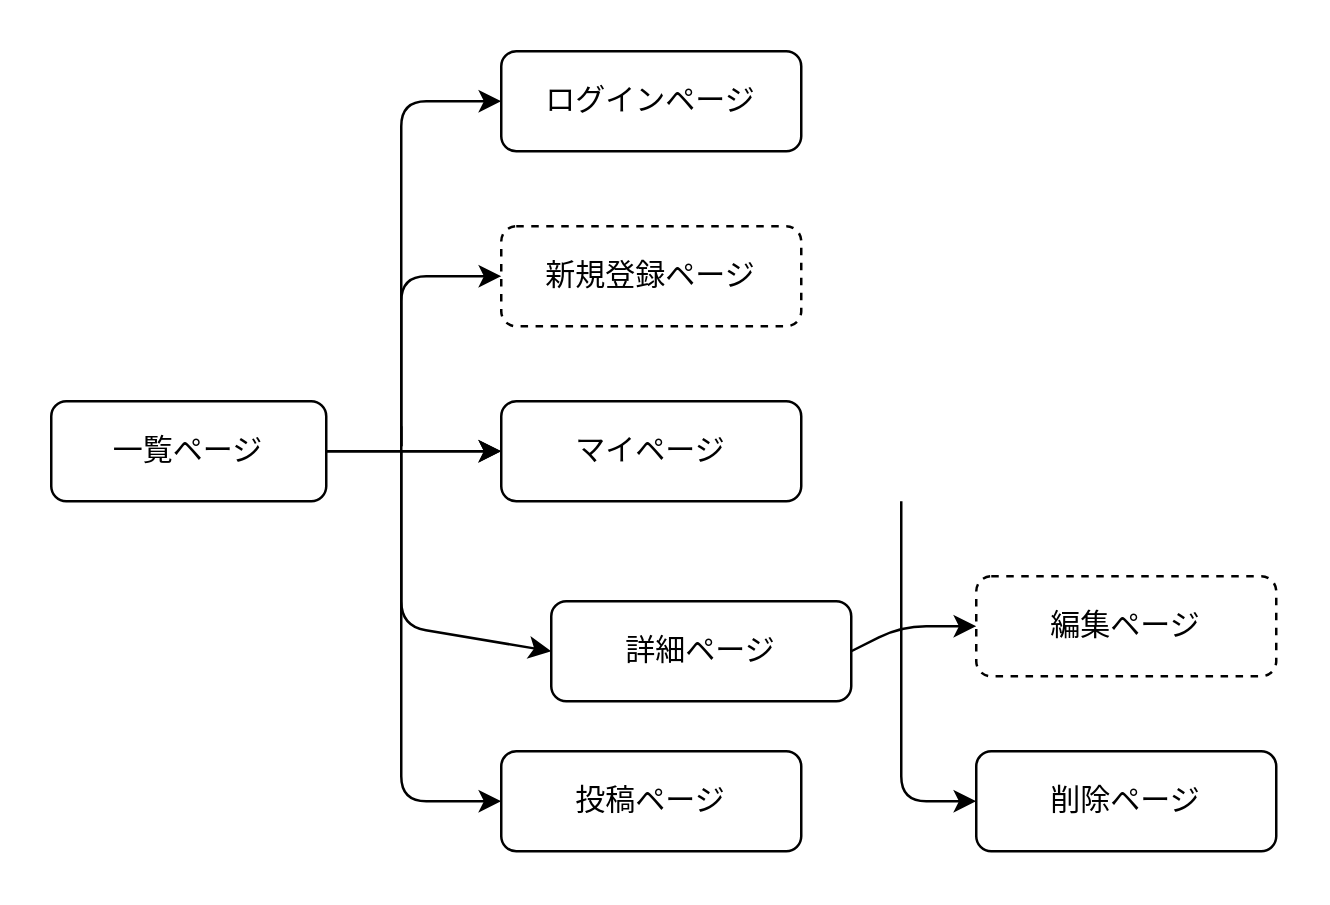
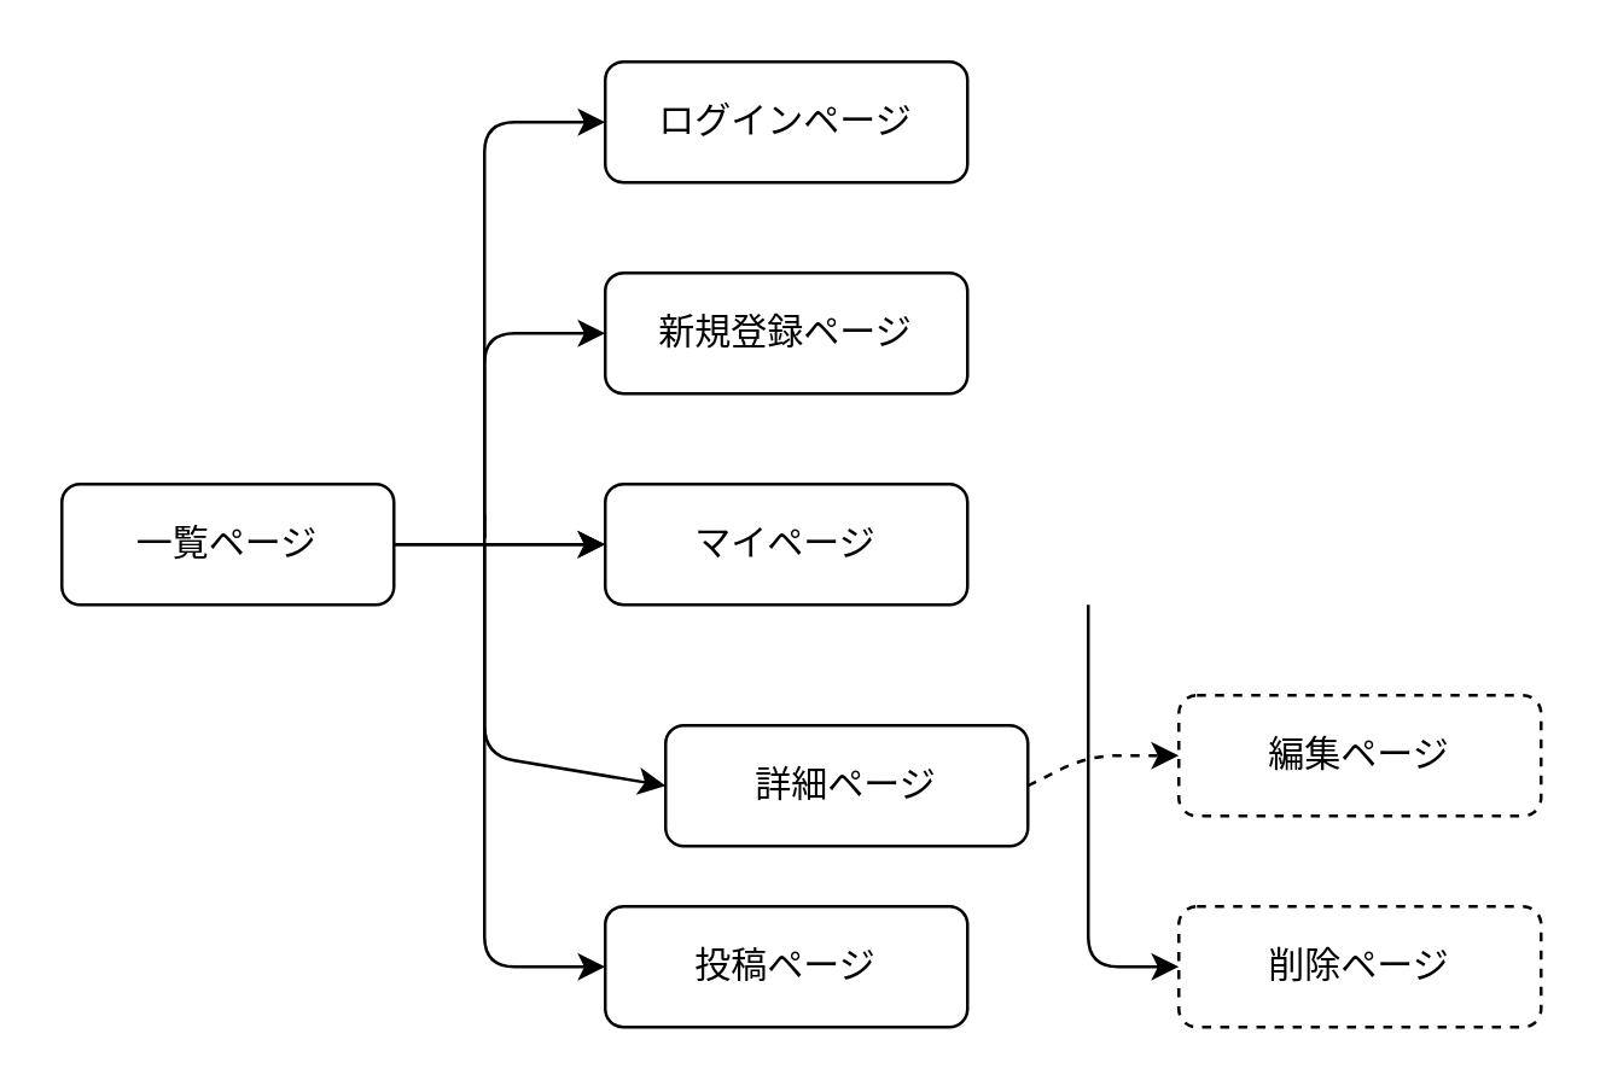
  <mxCell id="0" />
  <mxCell id="1" parent="0" />
  <mxCell id="2" value="" style="edgeStyle=none;html=1;" edge="1" parent="1" source="4" target="5"><mxGeometry relative="1" as="geometry"><Array as="points" /></mxGeometry></mxCell>
  <mxCell id="3" value="" style="edgeStyle=none;html=1;" edge="1" parent="1" source="4" target="5"><mxGeometry relative="1" as="geometry"><Array as="points"><mxPoint x="170" y="180" /></Array></mxGeometry></mxCell>
  <mxCell id="4" value="一覧ページ" style="rounded=1;whiteSpace=wrap;html=1;" vertex="1" parent="1"><mxGeometry x="20" y="160" width="110" height="40" as="geometry" /></mxCell>
  <mxCell id="5" value="マイページ" style="rounded=1;whiteSpace=wrap;html=1;" vertex="1" parent="1"><mxGeometry x="200" y="160" width="120" height="40" as="geometry" /></mxCell>
- <mxCell id="6" value="新規登録ページ" style="rounded=1;whiteSpace=wrap;html=1;dashed=1;" vertex="1" parent="1"><mxGeometry x="200" y="90" width="120" height="40" as="geometry" /></mxCell>
+ <mxCell id="6" value="新規登録ページ" style="rounded=1;whiteSpace=wrap;html=1;" vertex="1" parent="1"><mxGeometry x="200" y="90" width="120" height="40" as="geometry" /></mxCell>
  <mxCell id="7" value="ログインページ" style="rounded=1;whiteSpace=wrap;html=1;" vertex="1" parent="1"><mxGeometry x="200" y="20" width="120" height="40" as="geometry" /></mxCell>
  <mxCell id="8" value="詳細ページ" style="rounded=1;whiteSpace=wrap;html=1;" vertex="1" parent="1"><mxGeometry x="220" y="240" width="120" height="40" as="geometry" /></mxCell>
  <mxCell id="9" value="投稿ページ" style="rounded=1;whiteSpace=wrap;html=1;" vertex="1" parent="1"><mxGeometry x="200" y="300" width="120" height="40" as="geometry" /></mxCell>
  <mxCell id="10" value="" style="edgeStyle=none;html=1;" edge="1" parent="1" target="7"><mxGeometry relative="1" as="geometry"><mxPoint x="160" y="178" as="sourcePoint" /><Array as="points"><mxPoint x="160" y="40" /></Array></mxGeometry></mxCell>
  <mxCell id="11" value="" style="edgeStyle=none;html=1;entryX=0;entryY=0.5;entryDx=0;entryDy=0;" edge="1" parent="1" target="6"><mxGeometry relative="1" as="geometry"><mxPoint x="160" y="178" as="sourcePoint" /><Array as="points"><mxPoint x="160" y="110" /></Array></mxGeometry></mxCell>
  <mxCell id="12" value="" style="edgeStyle=none;html=1;entryX=0;entryY=0.5;entryDx=0;entryDy=0;" edge="1" parent="1" target="9"><mxGeometry relative="1" as="geometry"><mxPoint x="160" y="170" as="sourcePoint" /><mxPoint x="190" y="240" as="targetPoint" /><Array as="points"><mxPoint x="160" y="320" /></Array></mxGeometry></mxCell>
  <mxCell id="13" value="" style="edgeStyle=none;html=1;entryX=0;entryY=0.5;entryDx=0;entryDy=0;" edge="1" parent="1" target="8"><mxGeometry relative="1" as="geometry"><mxPoint x="160" y="180" as="sourcePoint" /><mxPoint x="210" y="330" as="targetPoint" /><Array as="points"><mxPoint x="160" y="250" /></Array></mxGeometry></mxCell>
- <mxCell id="14" value="" style="edgeStyle=none;html=1;exitX=1;exitY=0.5;exitDx=0;exitDy=0;entryX=0;entryY=0.5;entryDx=0;entryDy=0;" edge="1" parent="1" source="8" target="15"><mxGeometry relative="1" as="geometry"><mxPoint x="330" y="360" as="targetPoint" /><Array as="points"><mxPoint x="360" y="250" /></Array></mxGeometry></mxCell>
+ <mxCell id="14" value="" style="edgeStyle=none;html=1;exitX=1;exitY=0.5;exitDx=0;exitDy=0;entryX=0;entryY=0.5;entryDx=0;entryDy=0;dashed=1;" edge="1" parent="1" source="8" target="15"><mxGeometry relative="1" as="geometry"><mxPoint x="330" y="360" as="targetPoint" /><Array as="points"><mxPoint x="360" y="250" /></Array></mxGeometry></mxCell>
  <mxCell id="15" value="編集ページ" style="rounded=1;whiteSpace=wrap;html=1;dashed=1;" vertex="1" parent="1"><mxGeometry x="390" y="230" width="120" height="40" as="geometry" /></mxCell>
- <mxCell id="16" value="削除ページ" style="rounded=1;whiteSpace=wrap;html=1;" vertex="1" parent="1"><mxGeometry x="390" y="300" width="120" height="40" as="geometry" /></mxCell>
+ <mxCell id="16" value="削除ページ" style="rounded=1;whiteSpace=wrap;html=1;dashed=1;" vertex="1" parent="1"><mxGeometry x="390" y="300" width="120" height="40" as="geometry" /></mxCell>
  <mxCell id="17" value="" style="edgeStyle=none;html=1;entryX=0;entryY=0.5;entryDx=0;entryDy=0;" edge="1" parent="1" target="16"><mxGeometry relative="1" as="geometry"><mxPoint x="360" y="200" as="sourcePoint" /><mxPoint x="330" y="370" as="targetPoint" /><Array as="points"><mxPoint x="360" y="320" /></Array></mxGeometry></mxCell>
